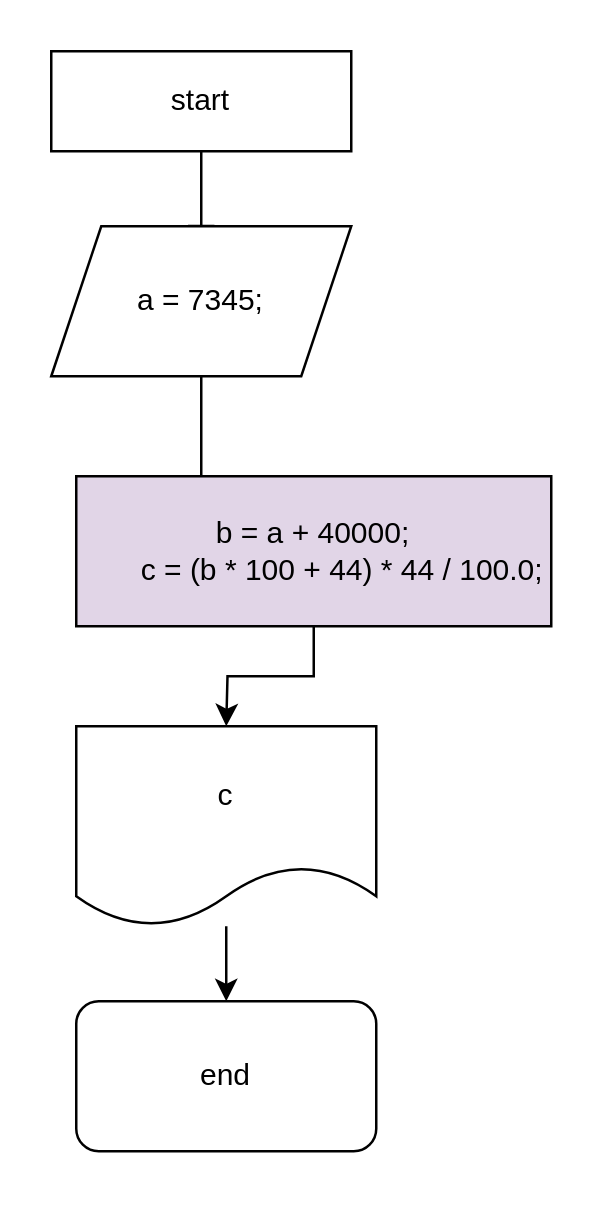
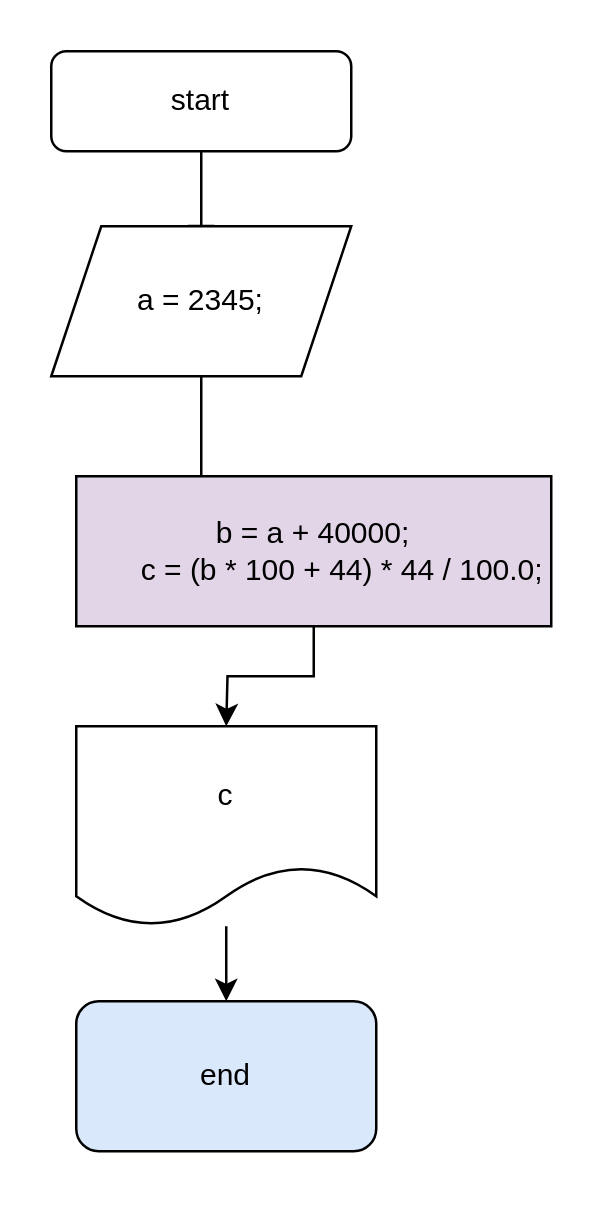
  <mxCell id="0" />
  <mxCell id="1" parent="0" />
  <mxCell id="2" value="" style="rounded=0;html=1;jettySize=auto;orthogonalLoop=1;fontSize=11;endArrow=block;endFill=0;endSize=8;strokeWidth=1;shadow=0;labelBackgroundColor=none;edgeStyle=orthogonalEdgeStyle;" edge="1" parent="1" source="3"><mxGeometry relative="1" as="geometry"><mxPoint x="80" y="100" as="targetPoint" /></mxGeometry></mxCell>
- <mxCell id="3" value="start" style="whiteSpace=wrap;html=1;fontSize=12;glass=0;strokeWidth=1;shadow=0;rounded=0;" vertex="1" parent="1"><mxGeometry x="20" width="120" height="40" as="geometry" y="20" /></mxCell>
+ <mxCell id="3" value="start" style="rounded=1;whiteSpace=wrap;html=1;fontSize=12;glass=0;strokeWidth=1;shadow=0;" vertex="1" parent="1"><mxGeometry x="20" width="120" height="40" as="geometry" y="20" /></mxCell>
  <mxCell id="4" style="edgeStyle=orthogonalEdgeStyle;rounded=0;orthogonalLoop=1;jettySize=auto;html=1;exitX=0.5;exitY=1;exitDx=0;exitDy=0;" edge="1" parent="1" source="5"><mxGeometry relative="1" as="geometry"><mxPoint x="60" y="230" as="targetPoint" /></mxGeometry></mxCell>
- <mxCell id="5" value="a = 7345;" style="shape=parallelogram;perimeter=parallelogramPerimeter;whiteSpace=wrap;html=1;fixedSize=1;" vertex="1" parent="1"><mxGeometry x="20" y="90" width="120" height="60" as="geometry" /></mxCell>
+ <mxCell id="5" value="a = 2345;" style="shape=parallelogram;perimeter=parallelogramPerimeter;whiteSpace=wrap;html=1;fixedSize=1;" vertex="1" parent="1"><mxGeometry x="20" y="90" width="120" height="60" as="geometry" /></mxCell>
  <mxCell id="6" style="edgeStyle=orthogonalEdgeStyle;rounded=0;orthogonalLoop=1;jettySize=auto;html=1;exitX=0.5;exitY=1;exitDx=0;exitDy=0;" edge="1" parent="1" source="7"><mxGeometry relative="1" as="geometry"><mxPoint x="90" y="290" as="targetPoint" /></mxGeometry></mxCell>
  <mxCell id="7" value="&lt;div&gt;b = a + 40000;&lt;/div&gt;&lt;div&gt;&amp;nbsp; &amp;nbsp; &amp;nbsp; &amp;nbsp;c = (b * 100 + 44) * 44 / 100.0;&lt;/div&gt;" style="rounded=0;whiteSpace=wrap;html=1;fillColor=#e1d5e7;" vertex="1" parent="1"><mxGeometry x="30" y="190" width="190" height="60" as="geometry" /></mxCell>
  <mxCell id="8" value="" style="edgeStyle=orthogonalEdgeStyle;rounded=0;orthogonalLoop=1;jettySize=auto;html=1;" edge="1" parent="1" source="9"><mxGeometry relative="1" as="geometry"><mxPoint x="90" y="400" as="targetPoint" /></mxGeometry></mxCell>
  <mxCell id="9" value="c" style="shape=document;whiteSpace=wrap;html=1;boundedLbl=1;" vertex="1" parent="1"><mxGeometry x="30" y="290" width="120" height="80" as="geometry" /></mxCell>
- <mxCell id="10" value="end&lt;br&gt;" style="rounded=1;whiteSpace=wrap;html=1;" vertex="1" parent="1"><mxGeometry x="30" y="400" width="120" height="60" as="geometry" /></mxCell>
+ <mxCell id="10" value="end&lt;br&gt;" style="rounded=1;whiteSpace=wrap;html=1;fillColor=#dae8fc;" vertex="1" parent="1"><mxGeometry x="30" y="400" width="120" height="60" as="geometry" /></mxCell>
